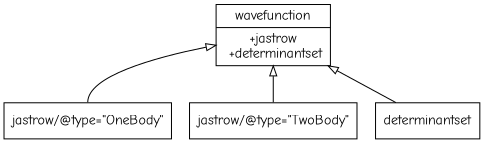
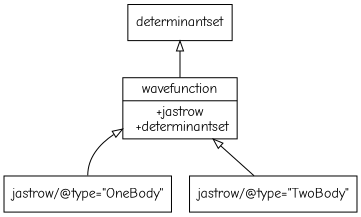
  digraph {
    labelfloat=true
    labelloc=top
    fontname="Comic Neue"
    node [fontname="Comic Neue" shape=record]
    edge [arrowtail=empty dir=back fontname="Comic Neue"]
    n1 [label="{wavefunction|+jastrow\n +determinantset}"]
    n2 [label="jastrow/@type=\"OneBody\""]
    n3 [label="jastrow/@type=\"TwoBody\""]
    n4 [label=determinantset]
    n1 -> n2 [headport=n]
    n1 -> n3
-   n1 -> n4
+   n4 -> n1
  }
